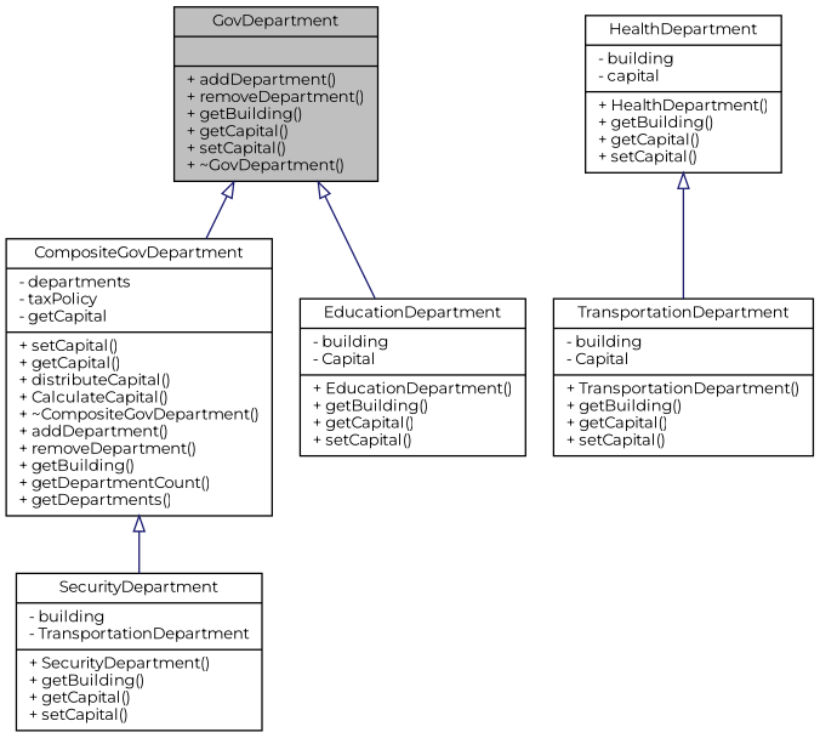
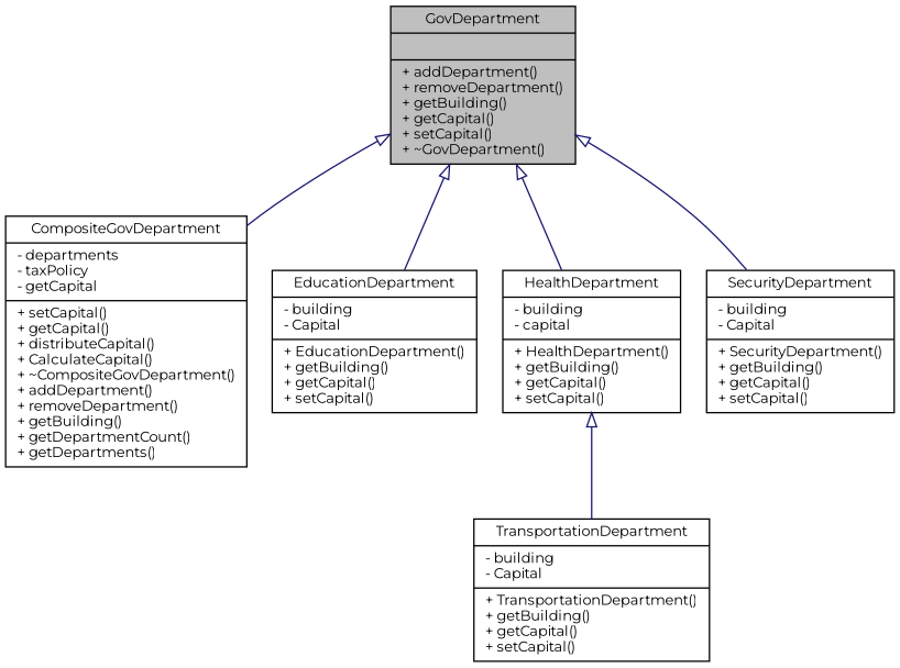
  digraph {
    fontname=Montserrat
    node [color=black fillcolor=white fontname=Montserrat fontsize=10 shape=record style=filled]
    edge [arrowtail=onormal color=midnightblue dir=back fontname=Montserrat fontsize=10 labelfontname=Helvetica labelfontsize=10 style=solid]
    n1 [fillcolor=grey75 fontcolor=black height=0.2 label="{GovDepartment\n||+ addDepartment()\l+ removeDepartment()\l+ getBuilding()\l+ getCapital()\l+ setCapital()\l+ ~GovDepartment()\l}" width=0.4]
    n2 [height=0.2 label="{CompositeGovDepartment\n|- departments\l- taxPolicy\l- getCapital\l|+ setCapital()\l+ getCapital()\l+ distributeCapital()\l+ CalculateCapital()\l+ ~CompositeGovDepartment()\l+ addDepartment()\l+ removeDepartment()\l+ getBuilding()\l+ getDepartmentCount()\l+ getDepartments()\l}" width=0.4]
    n3 [height=0.2 label="{EducationDepartment\n|- building\l- Capital\l|+ EducationDepartment()\l+ getBuilding()\l+ getCapital()\l+ setCapital()\l}" width=0.4]
    n4 [height=0.2 label="{HealthDepartment\n|- building\l- capital\l|+ HealthDepartment()\l+ getBuilding()\l+ getCapital()\l+ setCapital()\l}" width=0.4]
-   n5 [height=0.2 label="{SecurityDepartment\n|- building\l- TransportationDepartment\l|+ SecurityDepartment()\l+ getBuilding()\l+ getCapital()\l+ setCapital()\l}" width=0.4]
+   n5 [height=0.2 label="{SecurityDepartment\n|- building\l- Capital\l|+ SecurityDepartment()\l+ getBuilding()\l+ getCapital()\l+ setCapital()\l}" width=0.4]
    n6 [height=0.2 label="{TransportationDepartment\n|- building\l- Capital\l|+ TransportationDepartment()\l+ getBuilding()\l+ getCapital()\l+ setCapital()\l}" width=0.4]
    n1 -> n2
    n1 -> n3
-   n2 -> n5
+   n1 -> n4
+   n1 -> n5
    n4 -> n6
  }
